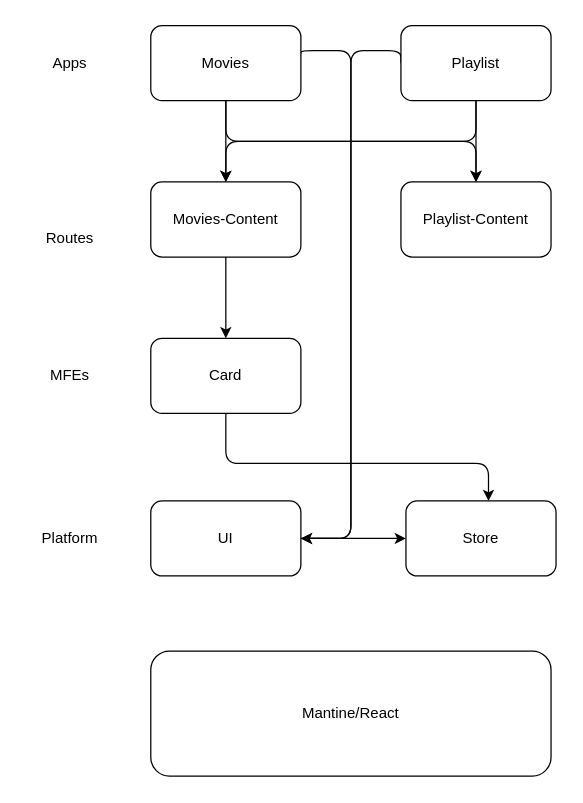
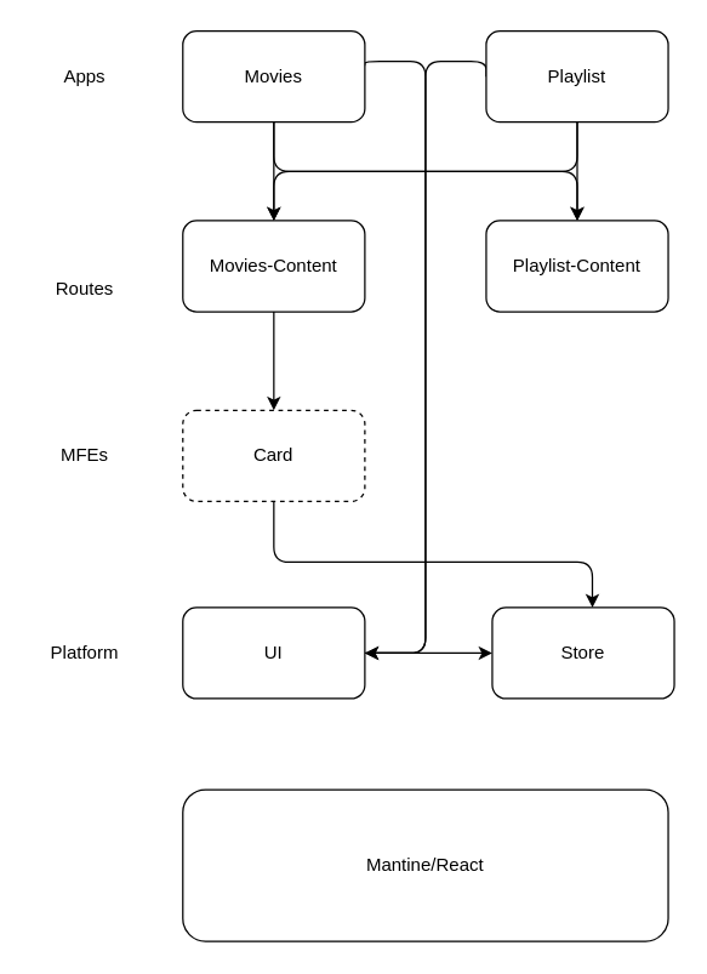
  <mxCell id="0" />
  <mxCell id="1" parent="0" />
  <mxCell id="2" style="edgeStyle=none;html=1;exitX=1;exitY=0.5;exitDx=0;exitDy=0;" parent="1" source="7" edge="1"><mxGeometry relative="1" as="geometry"><mxPoint x="240" y="50" as="targetPoint" /><Array as="points" /></mxGeometry></mxCell>
  <mxCell id="3" style="edgeStyle=none;html=1;entryX=0;entryY=0.5;entryDx=0;entryDy=0;exitX=0;exitY=0.5;exitDx=0;exitDy=0;" parent="1" source="12" target="12" edge="1"><mxGeometry relative="1" as="geometry" /></mxCell>
  <mxCell id="4" style="edgeStyle=orthogonalEdgeStyle;html=1;exitX=0.999;exitY=0.38;exitDx=0;exitDy=0;entryX=1;entryY=0.5;entryDx=0;entryDy=0;exitPerimeter=0;" edge="1" parent="1" source="7" target="20"><mxGeometry relative="1" as="geometry"><mxPoint x="250" y="480" as="targetPoint" /><Array as="points"><mxPoint x="240" y="40" /><mxPoint x="280" y="40" /><mxPoint x="280" y="430" /></Array></mxGeometry></mxCell>
  <mxCell id="5" style="edgeStyle=orthogonalEdgeStyle;html=1;exitX=0.5;exitY=1;exitDx=0;exitDy=0;entryX=0.5;entryY=0;entryDx=0;entryDy=0;" edge="1" parent="1" source="7" target="15"><mxGeometry relative="1" as="geometry" /></mxCell>
  <mxCell id="6" style="edgeStyle=orthogonalEdgeStyle;html=1;exitX=0.5;exitY=1;exitDx=0;exitDy=0;entryX=0.5;entryY=0;entryDx=0;entryDy=0;" edge="1" parent="1" source="7" target="16"><mxGeometry relative="1" as="geometry"><mxPoint x="380" y="140" as="targetPoint" /></mxGeometry></mxCell>
  <mxCell id="7" value="Movies" style="rounded=1;whiteSpace=wrap;html=1;" parent="1" vertex="1"><mxGeometry x="120" y="20" width="120" height="60" as="geometry" /></mxCell>
  <mxCell id="8" value="Apps" style="text;html=1;align=center;verticalAlign=middle;resizable=0;points=[];autosize=1;strokeColor=none;fillColor=none;" parent="1" vertex="1"><mxGeometry x="30" y="35" width="50" height="30" as="geometry" /></mxCell>
  <mxCell id="9" style="edgeStyle=orthogonalEdgeStyle;html=1;exitX=0;exitY=0.5;exitDx=0;exitDy=0;entryX=1;entryY=0.5;entryDx=0;entryDy=0;" edge="1" parent="1" source="12" target="20"><mxGeometry relative="1" as="geometry"><mxPoint x="260" y="49.923" as="targetPoint" /><Array as="points"><mxPoint x="320" y="40" /><mxPoint x="280" y="40" /><mxPoint x="280" y="430" /></Array></mxGeometry></mxCell>
  <mxCell id="10" style="edgeStyle=orthogonalEdgeStyle;html=1;exitX=0.5;exitY=1;exitDx=0;exitDy=0;entryX=0.5;entryY=0;entryDx=0;entryDy=0;" edge="1" parent="1" source="12" target="16"><mxGeometry relative="1" as="geometry" /></mxCell>
  <mxCell id="11" style="edgeStyle=orthogonalEdgeStyle;html=1;exitX=0.5;exitY=1;exitDx=0;exitDy=0;entryX=0.5;entryY=0;entryDx=0;entryDy=0;" edge="1" parent="1" source="12" target="15"><mxGeometry relative="1" as="geometry"><mxPoint x="180" y="120" as="targetPoint" /></mxGeometry></mxCell>
  <mxCell id="12" value="Playlist" style="rounded=1;whiteSpace=wrap;html=1;" parent="1" vertex="1"><mxGeometry x="320" y="20" width="120" height="60" as="geometry" /></mxCell>
  <mxCell id="13" value="Routes" style="text;html=1;align=center;verticalAlign=middle;resizable=0;points=[];autosize=1;strokeColor=none;fillColor=none;" parent="1" vertex="1"><mxGeometry x="25" y="175" width="60" height="30" as="geometry" /></mxCell>
  <mxCell id="14" style="edgeStyle=orthogonalEdgeStyle;html=1;exitX=0.5;exitY=1;exitDx=0;exitDy=0;entryX=0.5;entryY=0;entryDx=0;entryDy=0;" edge="1" parent="1" source="15" target="18"><mxGeometry relative="1" as="geometry" /></mxCell>
  <mxCell id="15" value="Movies-Content" style="rounded=1;whiteSpace=wrap;html=1;" parent="1" vertex="1"><mxGeometry x="120" y="145" width="120" height="60" as="geometry" /></mxCell>
  <mxCell id="16" value="Playlist-Content" style="rounded=1;whiteSpace=wrap;html=1;" parent="1" vertex="1"><mxGeometry x="320" y="145" width="120" height="60" as="geometry" /></mxCell>
  <mxCell id="17" style="edgeStyle=orthogonalEdgeStyle;html=1;exitX=0.5;exitY=1;exitDx=0;exitDy=0;" edge="1" parent="1" source="18" target="21"><mxGeometry relative="1" as="geometry"><mxPoint x="390" y="380" as="targetPoint" /><Array as="points"><mxPoint x="180" y="370" /><mxPoint x="390" y="370" /></Array></mxGeometry></mxCell>
- <mxCell id="18" value="Card" style="rounded=1;whiteSpace=wrap;html=1;" parent="1" vertex="1"><mxGeometry x="120" y="270" width="120" height="60" as="geometry" /></mxCell>
+ <mxCell id="18" value="Card" style="rounded=1;whiteSpace=wrap;html=1;dashed=1;" parent="1" vertex="1"><mxGeometry x="120" y="270" width="120" height="60" as="geometry" /></mxCell>
  <mxCell id="19" style="edgeStyle=orthogonalEdgeStyle;html=1;exitX=1;exitY=0.5;exitDx=0;exitDy=0;entryX=0;entryY=0.5;entryDx=0;entryDy=0;" edge="1" parent="1" source="20" target="21"><mxGeometry relative="1" as="geometry" /></mxCell>
  <mxCell id="20" value="UI" style="rounded=1;whiteSpace=wrap;html=1;" parent="1" vertex="1"><mxGeometry x="120" y="400" width="120" height="60" as="geometry" /></mxCell>
  <mxCell id="21" value="Store" style="rounded=1;whiteSpace=wrap;html=1;" parent="1" vertex="1"><mxGeometry x="324" y="400" width="120" height="60" as="geometry" /></mxCell>
  <mxCell id="22" value="MFEs" style="text;html=1;align=center;verticalAlign=middle;resizable=0;points=[];autosize=1;strokeColor=none;fillColor=none;" parent="1" vertex="1"><mxGeometry x="30" y="285" width="50" height="30" as="geometry" /></mxCell>
  <mxCell id="23" value="Platform" style="text;html=1;align=center;verticalAlign=middle;resizable=0;points=[];autosize=1;strokeColor=none;fillColor=none;" parent="1" vertex="1"><mxGeometry x="20" y="415" width="70" height="30" as="geometry" /></mxCell>
  <mxCell id="24" value="Mantine/React" style="rounded=1;whiteSpace=wrap;html=1;" parent="1" vertex="1"><mxGeometry x="120" y="520" width="320" height="100" as="geometry" /></mxCell>
